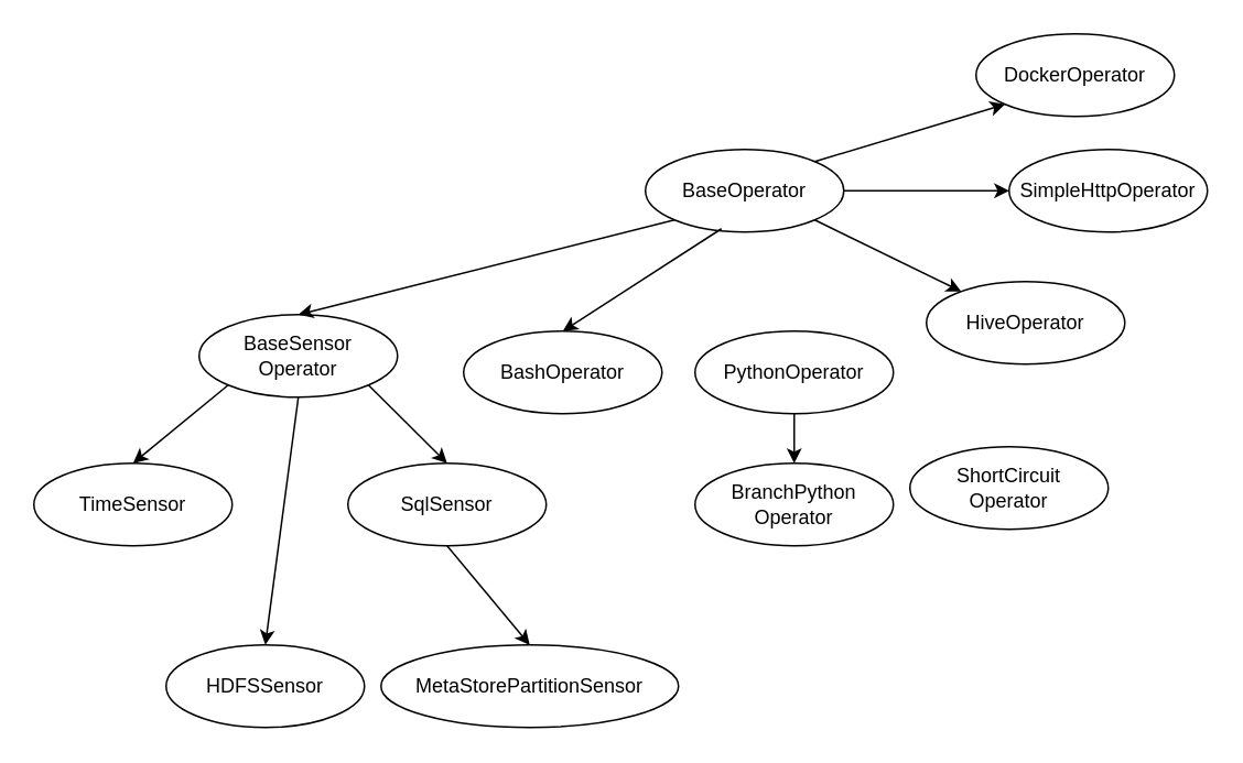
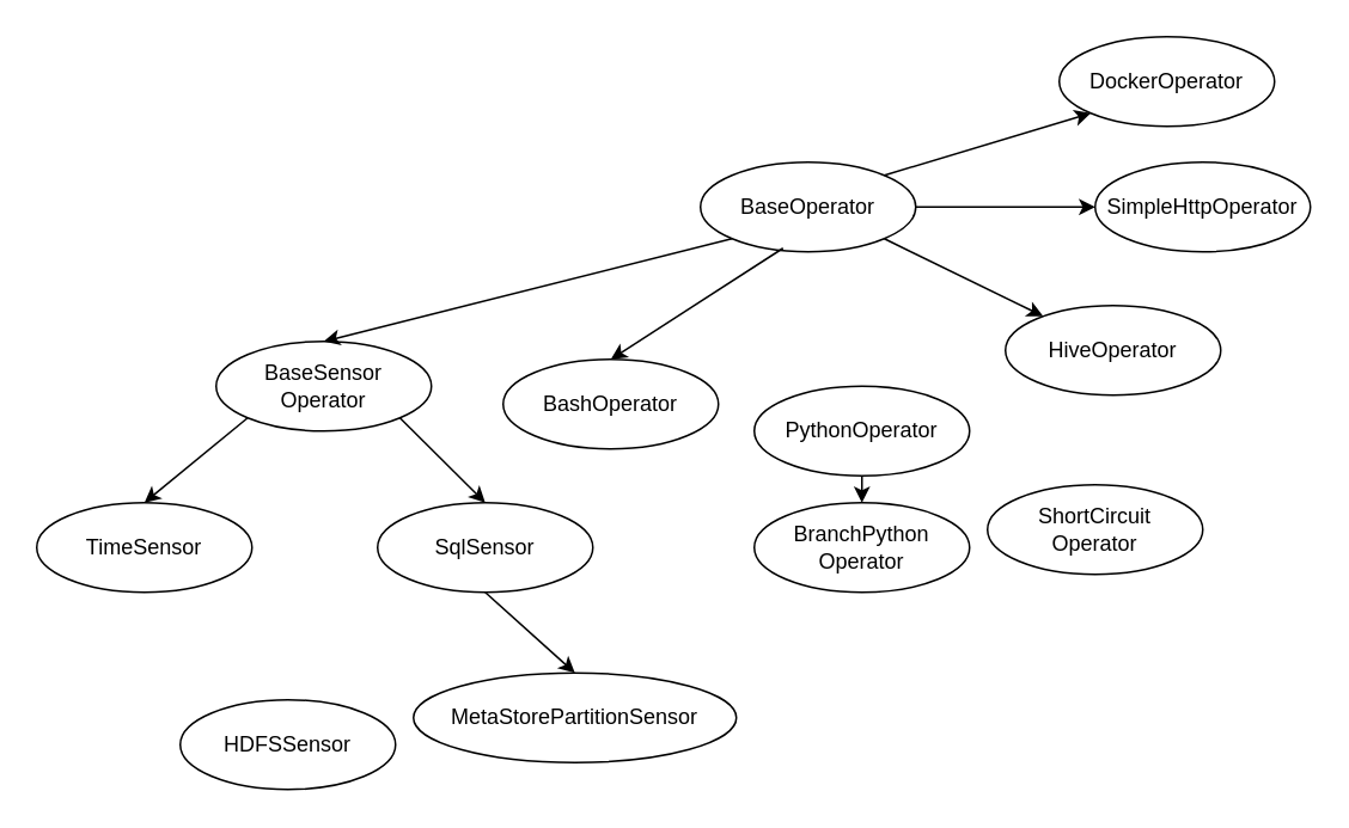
  <mxCell id="0" />
  <mxCell id="1" parent="0" />
  <mxCell id="2" value="BaseOperator" style="ellipse;whiteSpace=wrap;html=1;" parent="1" vertex="1"><mxGeometry x="390" y="90" width="120" height="50" as="geometry" /></mxCell>
  <mxCell id="3" value="BaseSensor&lt;br&gt;Operator" style="ellipse;whiteSpace=wrap;html=1;" parent="1" vertex="1"><mxGeometry x="120" y="190" width="120" height="50" as="geometry" /></mxCell>
  <mxCell id="4" value="BashOperator" style="ellipse;whiteSpace=wrap;html=1;" parent="1" vertex="1"><mxGeometry x="280" y="200" width="120" height="50" as="geometry" /></mxCell>
  <mxCell id="5" value="SimpleHttpOperator" style="ellipse;whiteSpace=wrap;html=1;" parent="1" vertex="1"><mxGeometry x="610" y="90" width="120" height="50" as="geometry" /></mxCell>
  <mxCell id="6" value="HiveOperator" style="ellipse;whiteSpace=wrap;html=1;" parent="1" vertex="1"><mxGeometry x="560" y="170" width="120" height="50" as="geometry" /></mxCell>
- <mxCell id="7" value="PythonOperator" style="ellipse;whiteSpace=wrap;html=1;" parent="1" vertex="1"><mxGeometry x="420" y="200" width="120" height="50" as="geometry" /></mxCell>
+ <mxCell id="7" value="PythonOperator" style="ellipse;whiteSpace=wrap;html=1;" parent="1" vertex="1"><mxGeometry x="420" y="215" width="120" height="50" as="geometry" /></mxCell>
  <mxCell id="8" value="DockerOperator" style="ellipse;whiteSpace=wrap;html=1;" parent="1" vertex="1"><mxGeometry x="590" y="20" width="120" height="50" as="geometry" /></mxCell>
  <mxCell id="9" value="SqlSensor" style="ellipse;whiteSpace=wrap;html=1;" parent="1" vertex="1"><mxGeometry x="210" y="280" width="120" height="50" as="geometry" /></mxCell>
  <mxCell id="10" value="TimeSensor&lt;br&gt;" style="ellipse;whiteSpace=wrap;html=1;" parent="1" vertex="1"><mxGeometry x="20" y="280" width="120" height="50" as="geometry" /></mxCell>
  <mxCell id="11" value="HDFSSensor" style="ellipse;whiteSpace=wrap;html=1;" parent="1" vertex="1"><mxGeometry x="100" y="390" width="120" height="50" as="geometry" /></mxCell>
  <mxCell id="12" value="BranchPython&lt;br&gt;Operator" style="ellipse;whiteSpace=wrap;html=1;" parent="1" vertex="1"><mxGeometry x="420" y="280" width="120" height="50" as="geometry" /></mxCell>
  <mxCell id="13" value="ShortCircuit&lt;br&gt;Operator" style="ellipse;whiteSpace=wrap;html=1;" parent="1" vertex="1"><mxGeometry x="550" y="270" width="120" height="50" as="geometry" /></mxCell>
- <mxCell id="14" value="MetaStorePartitionSensor" style="ellipse;whiteSpace=wrap;html=1;" parent="1" vertex="1"><mxGeometry x="230" y="390" width="180" height="50" as="geometry" /></mxCell>
+ <mxCell id="14" value="MetaStorePartitionSensor" style="ellipse;whiteSpace=wrap;html=1;" parent="1" vertex="1"><mxGeometry x="230" y="375" width="180" height="50" as="geometry" /></mxCell>
  <mxCell id="15" value="" style="endArrow=classic;html=1;entryX=0.5;entryY=0;entryDx=0;entryDy=0;" parent="1" target="4" edge="1"><mxGeometry width="50" height="50" relative="1" as="geometry"><mxPoint x="436" y="138" as="sourcePoint" /><mxPoint x="180" y="150" as="targetPoint" /></mxGeometry></mxCell>
  <mxCell id="16" value="" style="endArrow=classic;html=1;exitX=0;exitY=1;exitDx=0;exitDy=0;entryX=0.5;entryY=0;entryDx=0;entryDy=0;" parent="1" source="2" target="3" edge="1"><mxGeometry width="50" height="50" relative="1" as="geometry"><mxPoint x="60" y="120" as="sourcePoint" /><mxPoint x="110" y="70" as="targetPoint" /></mxGeometry></mxCell>
  <mxCell id="17" value="" style="endArrow=classic;html=1;exitX=1;exitY=0;exitDx=0;exitDy=0;entryX=0;entryY=1;entryDx=0;entryDy=0;" parent="1" source="2" target="8" edge="1"><mxGeometry width="50" height="50" relative="1" as="geometry"><mxPoint x="430" y="70" as="sourcePoint" /><mxPoint x="480" y="20" as="targetPoint" /></mxGeometry></mxCell>
  <mxCell id="18" value="" style="endArrow=classic;html=1;exitX=1;exitY=0.5;exitDx=0;exitDy=0;entryX=0;entryY=0.5;entryDx=0;entryDy=0;" parent="1" source="2" target="5" edge="1"><mxGeometry width="50" height="50" relative="1" as="geometry"><mxPoint x="360" y="70" as="sourcePoint" /><mxPoint x="410" y="20" as="targetPoint" /></mxGeometry></mxCell>
  <mxCell id="19" value="" style="endArrow=classic;html=1;exitX=1;exitY=1;exitDx=0;exitDy=0;" parent="1" source="2" target="6" edge="1"><mxGeometry width="50" height="50" relative="1" as="geometry"><mxPoint x="490" y="170" as="sourcePoint" /><mxPoint x="540" y="120" as="targetPoint" /></mxGeometry></mxCell>
  <mxCell id="20" value="" style="endArrow=classic;html=1;exitX=0.5;exitY=1;exitDx=0;exitDy=0;" parent="1" source="7" target="12" edge="1"><mxGeometry width="50" height="50" relative="1" as="geometry"><mxPoint x="540" y="430" as="sourcePoint" /><mxPoint x="590" y="380" as="targetPoint" /></mxGeometry></mxCell>
  <mxCell id="21" value="" style="endArrow=classic;html=1;exitX=1;exitY=1;exitDx=0;exitDy=0;entryX=0.5;entryY=0;entryDx=0;entryDy=0;" parent="1" source="3" target="9" edge="1"><mxGeometry width="50" height="50" relative="1" as="geometry"><mxPoint x="200" y="330" as="sourcePoint" /><mxPoint x="250" y="280" as="targetPoint" /></mxGeometry></mxCell>
  <mxCell id="22" value="" style="endArrow=classic;html=1;entryX=0.5;entryY=0;entryDx=0;entryDy=0;exitX=0;exitY=1;exitDx=0;exitDy=0;" parent="1" source="3" target="10" edge="1"><mxGeometry width="50" height="50" relative="1" as="geometry"><mxPoint x="210" y="260" as="sourcePoint" /><mxPoint x="20" y="180" as="targetPoint" /></mxGeometry></mxCell>
- <mxCell id="23" value="" style="endArrow=classic;html=1;exitX=0.5;exitY=1;exitDx=0;exitDy=0;entryX=0.5;entryY=0;entryDx=0;entryDy=0;" parent="1" source="3" target="11" edge="1"><mxGeometry width="50" height="50" relative="1" as="geometry"><mxPoint x="20" y="440" as="sourcePoint" /><mxPoint x="70" y="390" as="targetPoint" /></mxGeometry></mxCell>
  <mxCell id="24" value="" style="endArrow=classic;html=1;exitX=0.5;exitY=1;exitDx=0;exitDy=0;entryX=0.5;entryY=0;entryDx=0;entryDy=0;" parent="1" source="9" target="14" edge="1"><mxGeometry width="50" height="50" relative="1" as="geometry"><mxPoint x="260" y="380" as="sourcePoint" /><mxPoint x="310" y="330" as="targetPoint" /></mxGeometry></mxCell>
